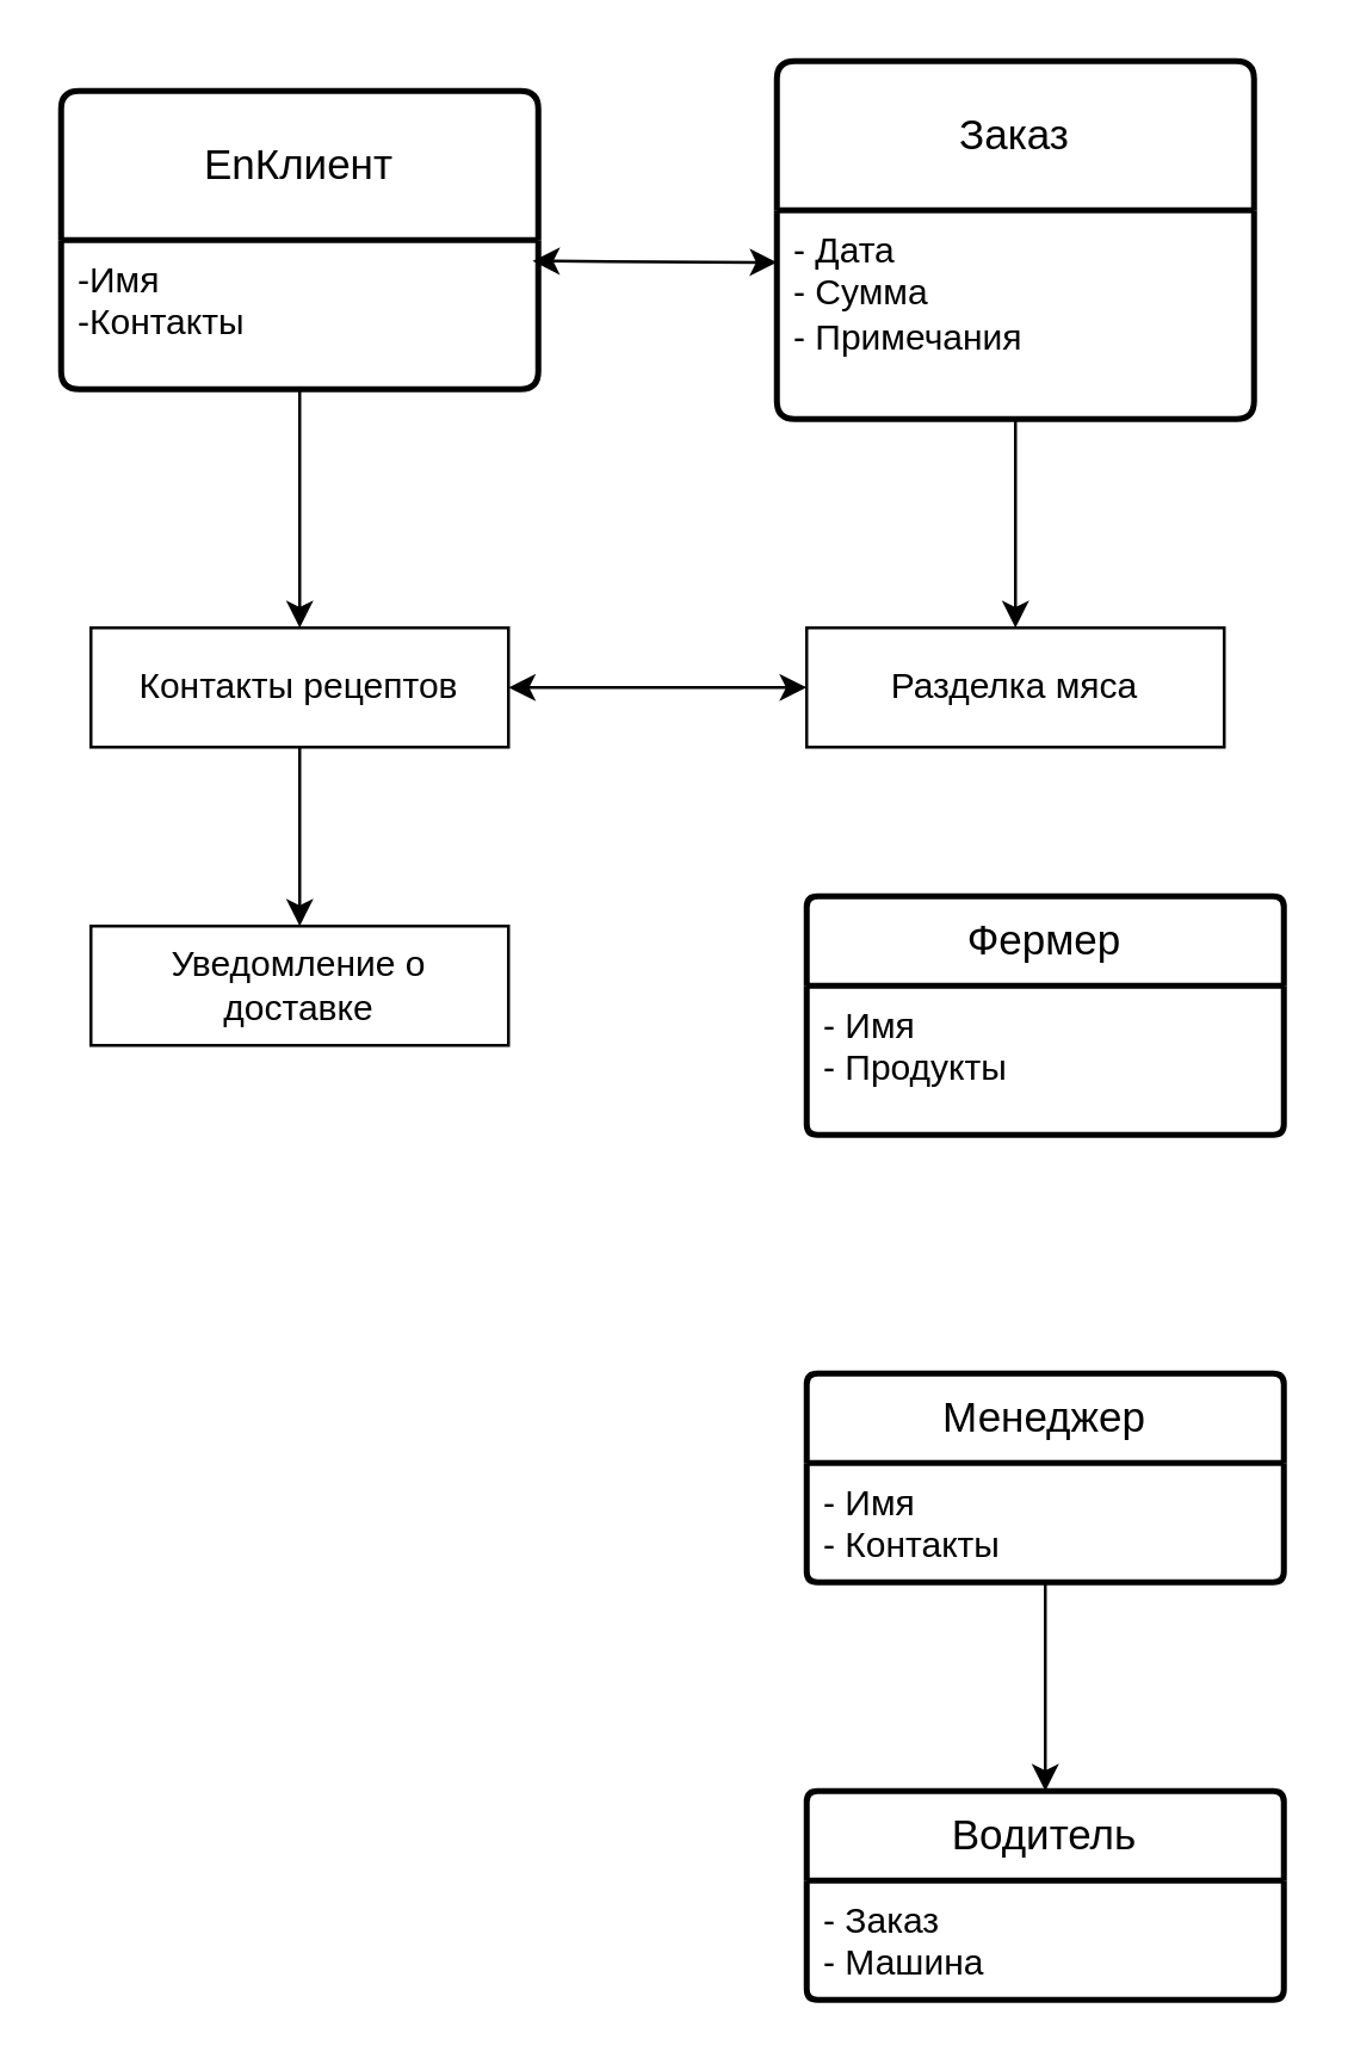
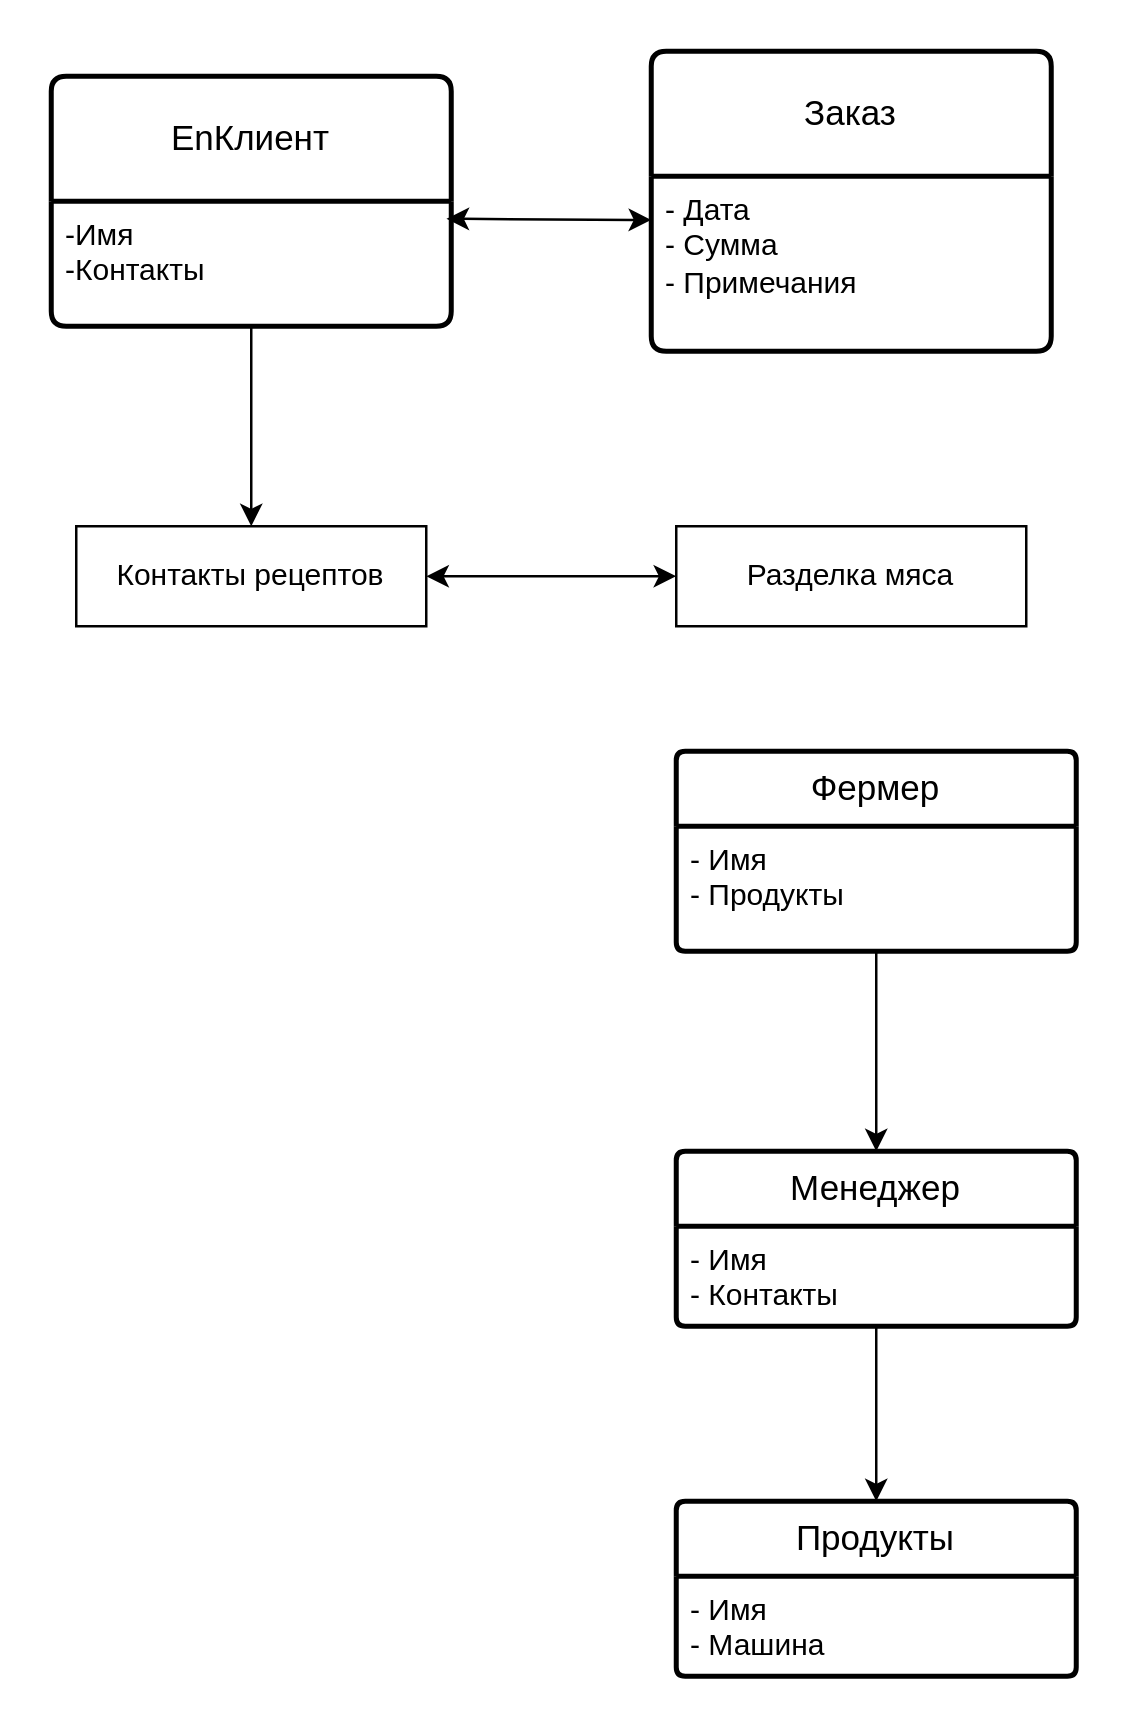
  <mxCell id="0" />
  <mxCell id="1" parent="0" />
  <mxCell id="2" value="EnКлиент" style="swimlane;childLayout=stackLayout;horizontal=1;startSize=50;horizontalStack=0;rounded=1;fontSize=14;fontStyle=0;strokeWidth=2;resizeParent=0;resizeLast=1;shadow=0;dashed=0;align=center;arcSize=4;whiteSpace=wrap;html=1;" vertex="1" parent="1"><mxGeometry x="20" y="30" width="160" height="100" as="geometry"><mxRectangle x="330" y="220" width="80" height="50" as="alternateBounds" /></mxGeometry></mxCell>
  <mxCell id="3" value="-Имя&lt;br&gt;-Контакты" style="align=left;strokeColor=none;fillColor=none;spacingLeft=4;fontSize=12;verticalAlign=top;resizable=0;rotatable=0;part=1;html=1;" vertex="1" parent="2"><mxGeometry y="50" width="160" height="50" as="geometry" /></mxCell>
  <mxCell id="4" value="Заказ" style="swimlane;childLayout=stackLayout;horizontal=1;startSize=50;horizontalStack=0;rounded=1;fontSize=14;fontStyle=0;strokeWidth=2;resizeParent=0;resizeLast=1;shadow=0;dashed=0;align=center;arcSize=4;whiteSpace=wrap;html=1;" vertex="1" parent="1"><mxGeometry x="260" y="20" width="160" height="120" as="geometry"><mxRectangle x="330" y="220" width="80" height="50" as="alternateBounds" /></mxGeometry></mxCell>
  <mxCell id="5" value="- Дата&lt;br&gt;- Сумма&lt;br&gt;- Примечания" style="align=left;strokeColor=none;fillColor=none;spacingLeft=4;fontSize=12;verticalAlign=top;resizable=0;rotatable=0;part=1;html=1;" vertex="1" parent="4"><mxGeometry y="50" width="160" height="70" as="geometry" /></mxCell>
  <mxCell id="6" value="Менеджер" style="swimlane;childLayout=stackLayout;horizontal=1;startSize=30;horizontalStack=0;rounded=1;fontSize=14;fontStyle=0;strokeWidth=2;resizeParent=0;resizeLast=1;shadow=0;dashed=0;align=center;arcSize=4;whiteSpace=wrap;html=1;" vertex="1" parent="1"><mxGeometry x="270" y="460" width="160" height="70" as="geometry"><mxRectangle x="330" y="220" width="80" height="50" as="alternateBounds" /></mxGeometry></mxCell>
  <mxCell id="7" value="-&amp;nbsp;Имя&lt;br&gt;-&amp;nbsp;Контакты" style="align=left;strokeColor=none;fillColor=none;spacingLeft=4;fontSize=12;verticalAlign=top;resizable=0;rotatable=0;part=1;html=1;" vertex="1" parent="6"><mxGeometry y="30" width="160" height="40" as="geometry" /></mxCell>
  <mxCell id="8" value="Фермер" style="swimlane;childLayout=stackLayout;horizontal=1;startSize=30;horizontalStack=0;rounded=1;fontSize=14;fontStyle=0;strokeWidth=2;resizeParent=0;resizeLast=1;shadow=0;dashed=0;align=center;arcSize=4;whiteSpace=wrap;html=1;" vertex="1" parent="1"><mxGeometry x="270" y="300" width="160" height="80" as="geometry"><mxRectangle x="330" y="220" width="80" height="50" as="alternateBounds" /></mxGeometry></mxCell>
  <mxCell id="9" value="-&amp;nbsp;Имя&lt;br&gt;-&amp;nbsp;Продукты" style="align=left;strokeColor=none;fillColor=none;spacingLeft=4;fontSize=12;verticalAlign=top;resizable=0;rotatable=0;part=1;html=1;" vertex="1" parent="8"><mxGeometry y="30" width="160" height="50" as="geometry" /></mxCell>
- <mxCell id="10" value="Водитель" style="swimlane;childLayout=stackLayout;horizontal=1;startSize=30;horizontalStack=0;rounded=1;fontSize=14;fontStyle=0;strokeWidth=2;resizeParent=0;resizeLast=1;shadow=0;dashed=0;align=center;arcSize=4;whiteSpace=wrap;html=1;" vertex="1" parent="1"><mxGeometry x="270" y="600" width="160" height="70" as="geometry"><mxRectangle x="330" y="220" width="80" height="50" as="alternateBounds" /></mxGeometry></mxCell>
- <mxCell id="11" value="-&amp;nbsp;Заказ&lt;br&gt;-&amp;nbsp;Машина" style="align=left;strokeColor=none;fillColor=none;spacingLeft=4;fontSize=12;verticalAlign=top;resizable=0;rotatable=0;part=1;html=1;" vertex="1" parent="10"><mxGeometry y="30" width="160" height="40" as="geometry" /></mxCell>
+ <mxCell id="10" value="Продукты" style="swimlane;childLayout=stackLayout;horizontal=1;startSize=30;horizontalStack=0;rounded=1;fontSize=14;fontStyle=0;strokeWidth=2;resizeParent=0;resizeLast=1;shadow=0;dashed=0;align=center;arcSize=4;whiteSpace=wrap;html=1;" vertex="1" parent="1"><mxGeometry x="270" y="600" width="160" height="70" as="geometry"><mxRectangle x="330" y="220" width="80" height="50" as="alternateBounds" /></mxGeometry></mxCell>
+ <mxCell id="11" value="-&amp;nbsp;Имя&lt;br&gt;-&amp;nbsp;Машина" style="align=left;strokeColor=none;fillColor=none;spacingLeft=4;fontSize=12;verticalAlign=top;resizable=0;rotatable=0;part=1;html=1;" vertex="1" parent="10"><mxGeometry y="30" width="160" height="40" as="geometry" /></mxCell>
  <mxCell id="12" value="Разделка мяса" style="whiteSpace=wrap;html=1;align=center;" vertex="1" parent="1"><mxGeometry x="270" y="210" width="140" height="40" as="geometry" /></mxCell>
- <mxCell id="13" value="Уведомление о доставке" style="whiteSpace=wrap;html=1;align=center;" vertex="1" parent="1"><mxGeometry x="30" y="310" width="140" height="40" as="geometry" /></mxCell>
- <mxCell id="14" style="edgeStyle=orthogonalEdgeStyle;rounded=0;orthogonalLoop=1;jettySize=auto;html=1;exitX=0.5;exitY=1;exitDx=0;exitDy=0;" edge="1" parent="1" source="15" target="13"><mxGeometry relative="1" as="geometry" /></mxCell>
  <mxCell id="15" value="Контакты рецептов" style="whiteSpace=wrap;html=1;align=center;" vertex="1" parent="1"><mxGeometry x="30" y="210" width="140" height="40" as="geometry" /></mxCell>
  <mxCell id="16" value="" style="endArrow=classic;startArrow=classic;html=1;rounded=0;entryX=0.988;entryY=0.14;entryDx=0;entryDy=0;exitX=0;exitY=0.25;exitDx=0;exitDy=0;entryPerimeter=0;" edge="1" parent="1" source="5" target="3"><mxGeometry width="50" height="50" relative="1" as="geometry"><mxPoint x="240" y="93" as="sourcePoint" /><mxPoint x="280" y="180" as="targetPoint" /></mxGeometry></mxCell>
- <mxCell id="17" style="edgeStyle=orthogonalEdgeStyle;rounded=0;orthogonalLoop=1;jettySize=auto;html=1;exitX=0.5;exitY=1;exitDx=0;exitDy=0;entryX=0.5;entryY=0;entryDx=0;entryDy=0;" edge="1" parent="1" source="5" target="12"><mxGeometry relative="1" as="geometry" /></mxCell>
  <mxCell id="18" style="edgeStyle=orthogonalEdgeStyle;rounded=0;orthogonalLoop=1;jettySize=auto;html=1;exitX=0.5;exitY=1;exitDx=0;exitDy=0;entryX=0.5;entryY=0;entryDx=0;entryDy=0;" edge="1" parent="1" source="3" target="15"><mxGeometry relative="1" as="geometry" /></mxCell>
  <mxCell id="19" value="" style="endArrow=classic;startArrow=classic;html=1;rounded=0;exitX=1;exitY=0.5;exitDx=0;exitDy=0;entryX=0;entryY=0.5;entryDx=0;entryDy=0;" edge="1" parent="1" source="15" target="12"><mxGeometry width="50" height="50" relative="1" as="geometry"><mxPoint x="230" y="470" as="sourcePoint" /><mxPoint x="280" y="420" as="targetPoint" /></mxGeometry></mxCell>
+ <mxCell id="20" style="edgeStyle=orthogonalEdgeStyle;rounded=0;orthogonalLoop=1;jettySize=auto;html=1;exitX=0.5;exitY=1;exitDx=0;exitDy=0;" edge="1" parent="1" source="9" target="6"><mxGeometry relative="1" as="geometry" /></mxCell>
  <mxCell id="21" style="edgeStyle=orthogonalEdgeStyle;rounded=0;orthogonalLoop=1;jettySize=auto;html=1;exitX=0.5;exitY=1;exitDx=0;exitDy=0;entryX=0.5;entryY=0;entryDx=0;entryDy=0;" edge="1" parent="1" source="7" target="10"><mxGeometry relative="1" as="geometry" /></mxCell>
